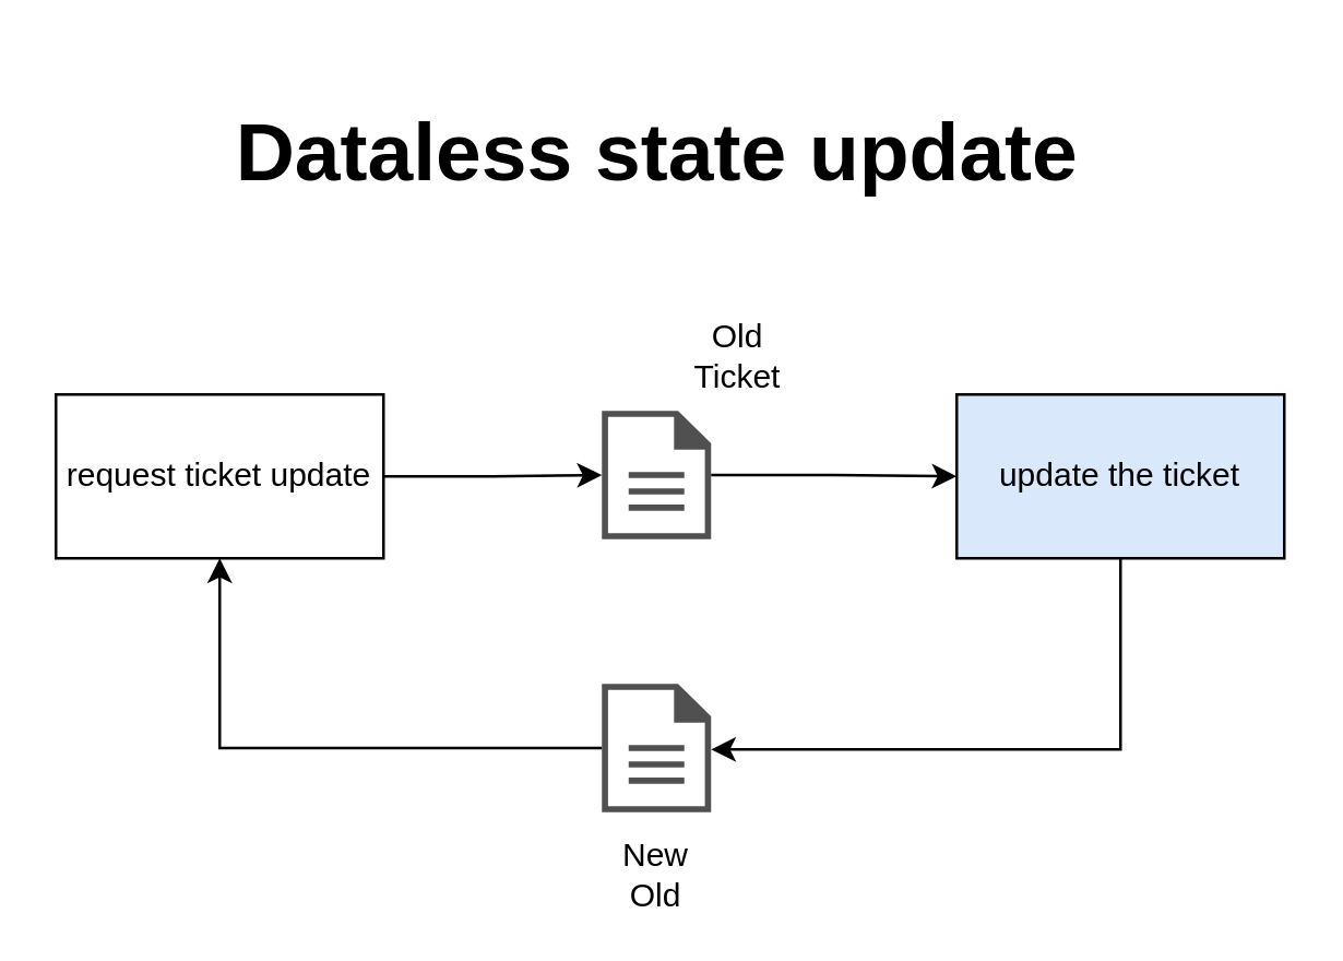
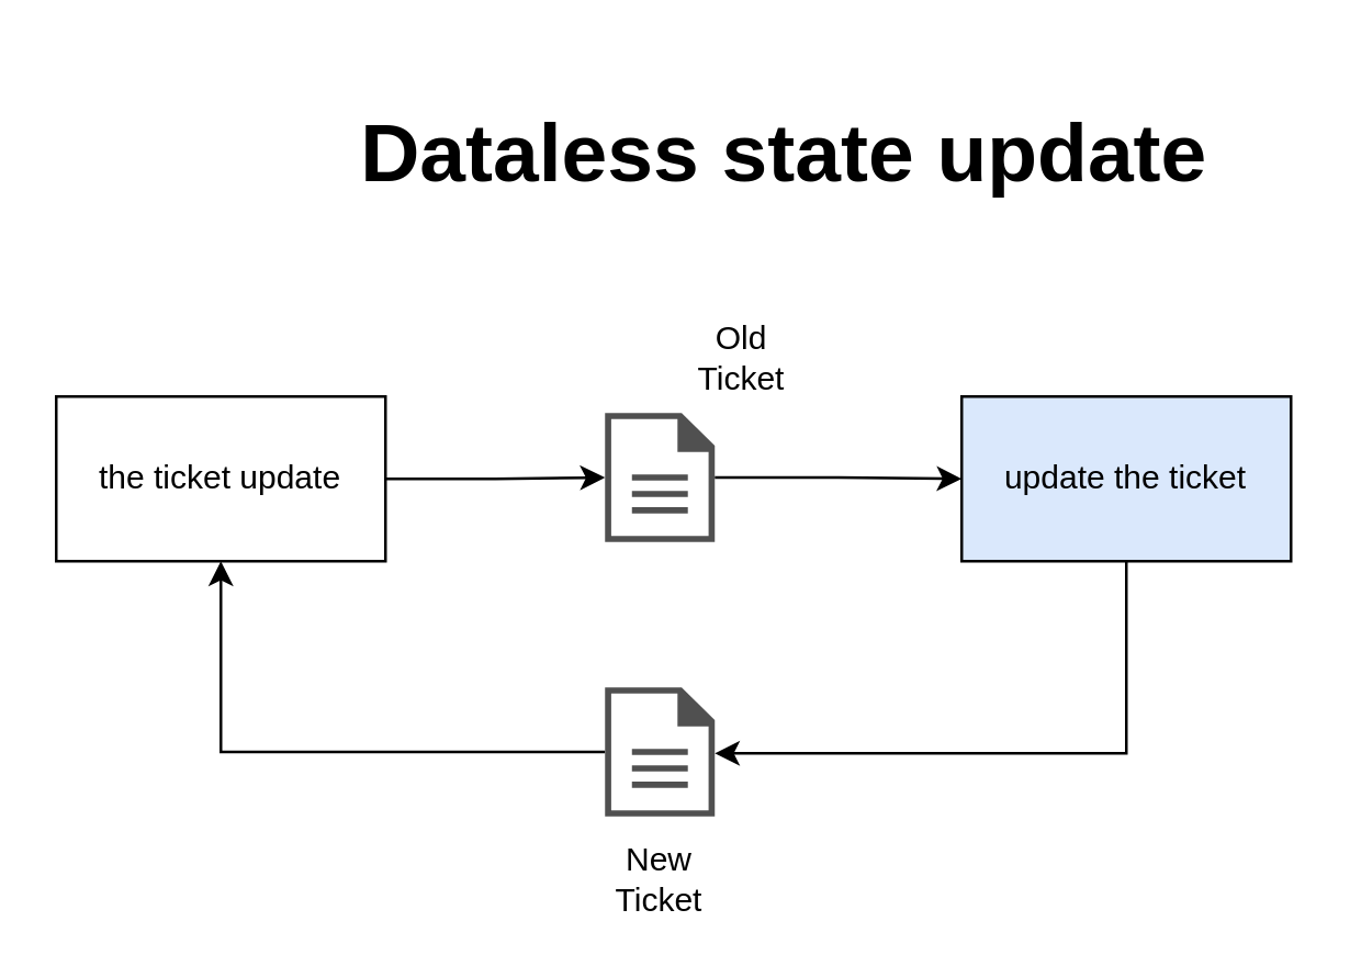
  <mxCell id="0" />
  <mxCell id="1" parent="0" />
  <mxCell id="2" style="edgeStyle=orthogonalEdgeStyle;rounded=0;orthogonalLoop=1;jettySize=auto;html=1;entryX=0;entryY=0.5;entryDx=0;entryDy=0;" edge="1" parent="1" source="3" target="6"><mxGeometry relative="1" as="geometry" /></mxCell>
  <mxCell id="3" value="" style="pointerEvents=1;shadow=0;dashed=0;html=1;strokeColor=none;fillColor=#505050;labelPosition=center;verticalLabelPosition=bottom;verticalAlign=top;outlineConnect=0;align=center;shape=mxgraph.office.concepts.document;" vertex="1" parent="1"><mxGeometry x="220" y="150" width="40" height="47" as="geometry" /></mxCell>
  <mxCell id="4" value="Old Ticket" style="text;html=1;strokeColor=none;fillColor=none;align=center;verticalAlign=middle;whiteSpace=wrap;rounded=0;" vertex="1" parent="1"><mxGeometry x="250" y="120" width="40" height="20" as="geometry" /></mxCell>
  <mxCell id="5" style="edgeStyle=orthogonalEdgeStyle;rounded=0;orthogonalLoop=1;jettySize=auto;html=1;" edge="1" parent="1" source="6" target="10"><mxGeometry relative="1" as="geometry"><mxPoint x="350" y="320" as="targetPoint" /><Array as="points"><mxPoint x="410" y="274" /></Array></mxGeometry></mxCell>
  <mxCell id="6" value="update the ticket" style="rounded=0;whiteSpace=wrap;html=1;fillColor=#dae8fc;" vertex="1" parent="1"><mxGeometry x="350" y="144" width="120" height="60" as="geometry" /></mxCell>
  <mxCell id="7" style="edgeStyle=orthogonalEdgeStyle;rounded=0;orthogonalLoop=1;jettySize=auto;html=1;" edge="1" parent="1" source="8" target="3"><mxGeometry relative="1" as="geometry" /></mxCell>
- <mxCell id="8" value="request ticket update" style="rounded=0;whiteSpace=wrap;html=1;" vertex="1" parent="1"><mxGeometry x="20" y="144" width="120" height="60" as="geometry" /></mxCell>
+ <mxCell id="8" value="the ticket update" style="rounded=0;whiteSpace=wrap;html=1;" vertex="1" parent="1"><mxGeometry x="20" y="144" width="120" height="60" as="geometry" /></mxCell>
  <mxCell id="9" style="edgeStyle=orthogonalEdgeStyle;rounded=0;orthogonalLoop=1;jettySize=auto;html=1;entryX=0.5;entryY=1;entryDx=0;entryDy=0;" edge="1" parent="1" source="10" target="8"><mxGeometry relative="1" as="geometry" /></mxCell>
  <mxCell id="10" value="" style="pointerEvents=1;shadow=0;dashed=0;html=1;strokeColor=none;fillColor=#505050;labelPosition=center;verticalLabelPosition=bottom;verticalAlign=top;outlineConnect=0;align=center;shape=mxgraph.office.concepts.document;" vertex="1" parent="1"><mxGeometry x="220" y="250" width="40" height="47" as="geometry" /></mxCell>
- <mxCell id="11" value="New Old" style="text;html=1;strokeColor=none;fillColor=none;align=center;verticalAlign=middle;whiteSpace=wrap;rounded=0;" vertex="1" parent="1"><mxGeometry x="220" y="310" width="40" height="20" as="geometry" /></mxCell>
- <mxCell id="12" value="&lt;b&gt;&lt;font style=&quot;font-size: 30px&quot;&gt;Dataless state update&lt;/font&gt;&lt;/b&gt;" style="text;html=1;strokeColor=none;fillColor=none;align=center;verticalAlign=middle;whiteSpace=wrap;rounded=0;" vertex="1" parent="1"><mxGeometry x="62.5" y="20" width="355" height="70" as="geometry" /></mxCell>
+ <mxCell id="11" value="New Ticket" style="text;html=1;strokeColor=none;fillColor=none;align=center;verticalAlign=middle;whiteSpace=wrap;rounded=0;" vertex="1" parent="1"><mxGeometry x="220" y="310" width="40" height="20" as="geometry" /></mxCell>
+ <mxCell id="12" value="&lt;b&gt;&lt;font style=&quot;font-size: 30px&quot;&gt;Dataless state update&lt;/font&gt;&lt;/b&gt;" style="text;html=1;strokeColor=none;fillColor=none;align=center;verticalAlign=middle;whiteSpace=wrap;rounded=0;" vertex="1" parent="1"><mxGeometry x="107.5" y="20" width="355" height="70" as="geometry" /></mxCell>
